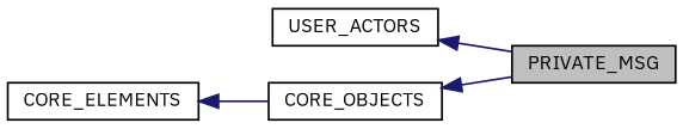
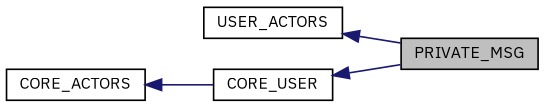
  digraph {
    fontname="IBM Plex Sans"
    rankdir=LR
    node [color=black fillcolor=white fontname="IBM Plex Sans" fontsize=10 shape=record style=filled]
    edge [color=midnightblue dir=back fontname="IBM Plex Sans" fontsize=10 labelfontname=Helvetica labelfontsize=10 style=solid]
    n1 [fillcolor=grey75 fontcolor=black height=0.2 label=PRIVATE_MSG width=0.4]
    n2 [height=0.2 label=USER_ACTORS width=0.4]
-   n3 [height=0.2 label=CORE_OBJECTS width=0.4]
-   n4 [height=0.2 label=CORE_ELEMENTS width=0.4]
+   n3 [height=0.2 label=CORE_USER width=0.4]
+   n4 [height=0.2 label=CORE_ACTORS width=0.4]
    n2 -> n1
    n3 -> n1
    n4 -> n3
  }
